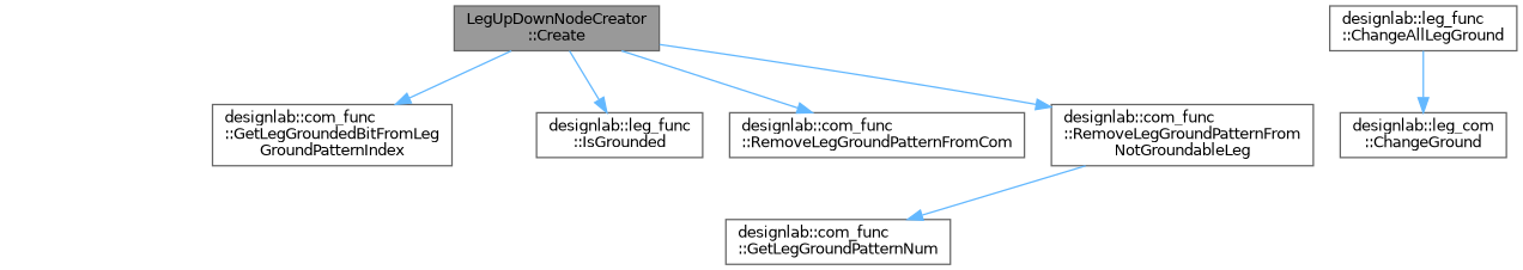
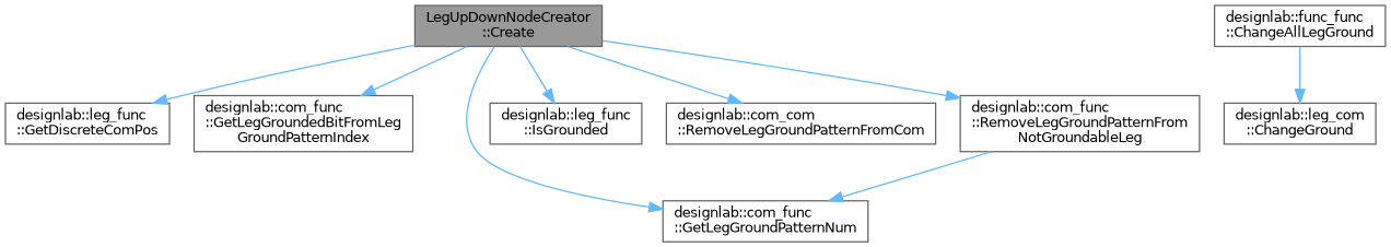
  digraph {
    rankdir=TB
    node [color=grey40 fillcolor=white fontname=Helvetica fontsize=10 shape=box style=filled]
    edge [color=steelblue1 fontname=Helvetica fontsize=10 labelfontname=Helvetica labelfontsize=10 style=solid]
    n1 [color=gray40 fillcolor=grey60 fontcolor=black height=0.2 label="LegUpDownNodeCreator\l::Create" width=0.4]
+   n2 [height=0.2 label="designlab::leg_func\l::GetDiscreteComPos" width=0.4]
    n3 [height=0.2 label="designlab::com_func\l::GetLegGroundedBitFromLeg\lGroundPatternIndex" width=0.4]
    n4 [height=0.2 label="designlab::com_func\l::GetLegGroundPatternNum" width=0.4]
    n5 [height=0.2 label="designlab::leg_func\l::IsGrounded" width=0.4]
-   n6 [height=0.2 label="designlab::com_func\l::RemoveLegGroundPatternFromCom" width=0.4]
+   n6 [height=0.2 label="designlab::com_com\l::RemoveLegGroundPatternFromCom" width=0.4]
    n7 [height=0.2 label="designlab::com_func\l::RemoveLegGroundPatternFrom\lNotGroundableLeg" width=0.4]
-   n8 [height=0.2 label="designlab::leg_func\l::ChangeAllLegGround" width=0.4]
+   n8 [height=0.2 label="designlab::func_func\l::ChangeAllLegGround" width=0.4]
    n9 [height=0.2 label="designlab::leg_com\l::ChangeGround" width=0.4]
+   n1 -> n2
    n1 -> n3
+   n1 -> n4
    n1 -> n5
    n1 -> n6
    n1 -> n7
    n7 -> n4
    n8 -> n9
  }
